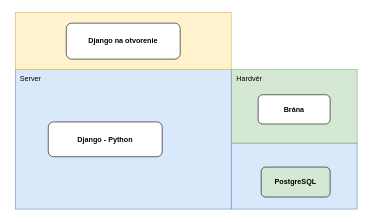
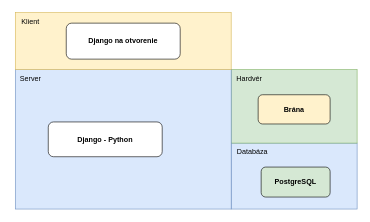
  <mxCell id="0" />
  <mxCell id="1" parent="0" />
  <mxCell id="2" value="" style="whiteSpace=wrap;html=1;strokeColor=#6c8ebf;fillColor=#dae8fc;" vertex="1" parent="1"><mxGeometry x="385" y="238" width="210" height="110" as="geometry" /></mxCell>
  <mxCell id="3" value="" style="whiteSpace=wrap;html=1;strokeColor=#82b366;fillColor=#d5e8d4;" vertex="1" parent="1"><mxGeometry x="385" y="115.5" width="210" height="122.5" as="geometry" /></mxCell>
  <mxCell id="4" value="" style="whiteSpace=wrap;html=1;strokeColor=#6c8ebf;fillColor=#dae8fc;" vertex="1" parent="1"><mxGeometry x="25" y="115.5" width="360" height="232.5" as="geometry" /></mxCell>
  <mxCell id="5" value="" style="whiteSpace=wrap;html=1;strokeColor=#d6b656;fillColor=#fff2cc;" vertex="1" parent="1"><mxGeometry x="25" y="20.5" width="360" height="95" as="geometry" /></mxCell>
  <mxCell id="6" value="&lt;b&gt;Django na otvorenie&lt;/b&gt;" style="rounded=1;whiteSpace=wrap;html=1;" vertex="1" parent="1"><mxGeometry x="110" y="38" width="190" height="60" as="geometry" /></mxCell>
+ <mxCell id="7" value="Klient" style="text;html=1;align=center;verticalAlign=middle;resizable=0;points=[];autosize=1;strokeColor=none;fillColor=none;" vertex="1" parent="1"><mxGeometry x="25" y="20.5" width="50" height="30" as="geometry" /></mxCell>
  <mxCell id="8" value="Server" style="text;html=1;align=center;verticalAlign=middle;resizable=0;points=[];autosize=1;strokeColor=none;fillColor=none;" vertex="1" parent="1"><mxGeometry x="20" y="115.5" width="60" height="30" as="geometry" /></mxCell>
  <mxCell id="9" value="&lt;b&gt;Django - Python&lt;/b&gt;" style="rounded=1;whiteSpace=wrap;html=1;" vertex="1" parent="1"><mxGeometry x="80" y="202.75" width="190" height="58" as="geometry" /></mxCell>
- <mxCell id="10" value="&lt;b&gt;Brána&lt;/b&gt;" style="rounded=1;whiteSpace=wrap;html=1;" vertex="1" parent="1"><mxGeometry x="430" y="157.38" width="120" height="48.75" as="geometry" /></mxCell>
+ <mxCell id="10" value="&lt;b&gt;Brána&lt;/b&gt;" style="rounded=1;whiteSpace=wrap;html=1;fillColor=#fff2cc;" vertex="1" parent="1"><mxGeometry x="430" y="157.38" width="120" height="48.75" as="geometry" /></mxCell>
  <mxCell id="11" value="Hardvér" style="text;html=1;align=center;verticalAlign=middle;resizable=0;points=[];autosize=1;strokeColor=none;fillColor=none;" vertex="1" parent="1"><mxGeometry x="380" y="115.5" width="70" height="30" as="geometry" /></mxCell>
+ <mxCell id="12" value="Databáza" style="text;html=1;align=center;verticalAlign=middle;resizable=0;points=[];autosize=1;strokeColor=none;fillColor=none;" vertex="1" parent="1"><mxGeometry x="385" y="238" width="70" height="30" as="geometry" /></mxCell>
  <mxCell id="13" value="&lt;b&gt;PostgreSQL&lt;/b&gt;" style="rounded=1;whiteSpace=wrap;html=1;fillColor=#d5e8d4;" vertex="1" parent="1"><mxGeometry x="435" y="278" width="115" height="50" as="geometry" /></mxCell>
